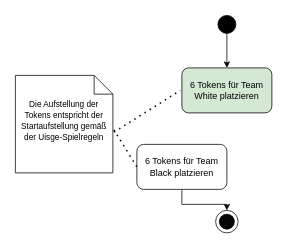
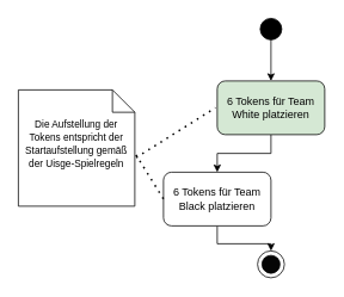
  <mxCell id="0" />
  <mxCell id="1" parent="0" />
  <mxCell id="2" value="" style="ellipse;whiteSpace=wrap;html=1;aspect=fixed;fillColor=#000000;" vertex="1" parent="1"><mxGeometry x="290" y="20" width="24" height="24" as="geometry" /></mxCell>
  <mxCell id="3" value="" style="endArrow=classic;html=1;rounded=0;exitX=0.5;exitY=1;exitDx=0;exitDy=0;entryX=0.5;entryY=0;entryDx=0;entryDy=0;" edge="1" parent="1" source="2" target="5"><mxGeometry width="50" height="50" relative="1" as="geometry"><mxPoint x="330" y="190" as="sourcePoint" /><mxPoint x="300" y="80" as="targetPoint" /></mxGeometry></mxCell>
+ <mxCell id="4" style="edgeStyle=orthogonalEdgeStyle;rounded=0;orthogonalLoop=1;jettySize=auto;html=1;exitX=0.5;exitY=1;exitDx=0;exitDy=0;entryX=0.5;entryY=0;entryDx=0;entryDy=0;" edge="1" parent="1" source="5" target="7"><mxGeometry relative="1" as="geometry" /></mxCell>
  <mxCell id="5" value="6 Tokens für Team White platzieren" style="rounded=1;whiteSpace=wrap;html=1;fillColor=#d5e8d4;" vertex="1" parent="1"><mxGeometry x="242" y="90" width="120" height="60" as="geometry" /></mxCell>
  <mxCell id="6" style="edgeStyle=orthogonalEdgeStyle;rounded=0;orthogonalLoop=1;jettySize=auto;html=1;exitX=0.5;exitY=1;exitDx=0;exitDy=0;entryX=0.5;entryY=0;entryDx=0;entryDy=0;" edge="1" parent="1" source="7" target="8"><mxGeometry relative="1" as="geometry" /></mxCell>
  <mxCell id="7" value="6 Tokens für Team Black platzieren" style="rounded=1;whiteSpace=wrap;html=1;" vertex="1" parent="1"><mxGeometry x="182" y="192" width="120" height="60" as="geometry" /></mxCell>
  <mxCell id="8" value="" style="ellipse;whiteSpace=wrap;html=1;aspect=fixed;" vertex="1" parent="1"><mxGeometry x="287" y="280" width="30" height="30" as="geometry" /></mxCell>
  <mxCell id="9" value="" style="ellipse;whiteSpace=wrap;html=1;aspect=fixed;fillColor=#050505;" vertex="1" parent="1"><mxGeometry x="292" y="285" width="20" height="20" as="geometry" /></mxCell>
  <mxCell id="10" value="&lt;font style=&quot;font-size: 11px;&quot;&gt;Die Aufstellung der Tokens entspricht der Startaufstellung gemäß der Uisge-Spielregeln&lt;/font&gt;" style="shape=note2;boundedLbl=1;whiteSpace=wrap;html=1;size=25;verticalAlign=top;align=center;" vertex="1" parent="1"><mxGeometry x="20" y="100" width="130" height="130" as="geometry" /></mxCell>
  <mxCell id="11" value="" style="endArrow=none;dashed=1;html=1;dashPattern=1 3;strokeWidth=2;rounded=0;exitX=1.012;exitY=0.582;exitDx=0;exitDy=0;exitPerimeter=0;" edge="1" parent="1" source="10"><mxGeometry width="50" height="50" relative="1" as="geometry"><mxPoint x="160" y="180" as="sourcePoint" /><mxPoint x="240" y="120" as="targetPoint" /></mxGeometry></mxCell>
  <mxCell id="12" value="" style="endArrow=none;dashed=1;html=1;dashPattern=1 3;strokeWidth=2;rounded=0;exitX=1.01;exitY=0.558;exitDx=0;exitDy=0;exitPerimeter=0;entryX=0;entryY=0.5;entryDx=0;entryDy=0;" edge="1" parent="1" source="10" target="7"><mxGeometry width="50" height="50" relative="1" as="geometry"><mxPoint x="170" y="190" as="sourcePoint" /><mxPoint x="250" y="130" as="targetPoint" /></mxGeometry></mxCell>
